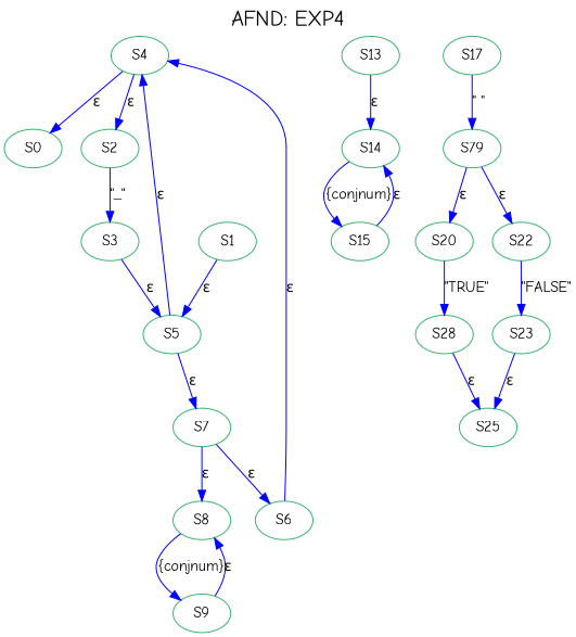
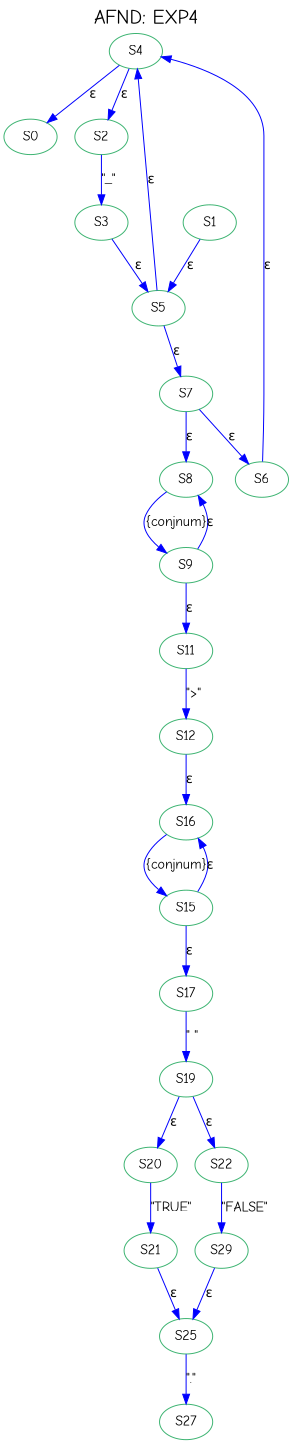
  digraph {
    fontname="Comic Neue"
    fontsize=20
    label="AFND: EXP4"
    labelloc=t
    rankdir=TB
    node [color=mediumseagreen fontname="Comic Neue"]
    edge [color=blue fontname="Comic Neue"]
    n1 [label=S0]
    n2 [label=S1]
    n3 [label=S5]
    n4 [label=S7]
    n5 [label=S2]
    n6 [label=S3]
    n7 [label=S4]
    n8 [label=S6]
    n9 [label=S8]
    n10 [label=S9]
-   n12 [label=S13]
-   n13 [label=S14]
+   n11 [label=S11]
+   n12 [label=S12]
+   n13 [label=S16]
    n14 [label=S15]
    n15 [label=S17]
-   n16 [label=S79]
+   n16 [label=S19]
    n17 [label=S20]
    n18 [label=S22]
-   n19 [label=S28]
-   n20 [label=S23]
+   n19 [label=S21]
+   n20 [label=S29]
    n21 [label=S25]
+   S27
    n2 -> n3 [label="ε"]
    n3 -> n4 [label="ε"]
    n4 -> n8 [label="ε"]
    n4 -> n9 [label="ε"]
    n5 -> n6 [label="\"_\""]
    n6 -> n3 [label="ε"]
    n7 -> n1 [label="ε"]
    n7 -> n3 [dir=back label="ε"]
    n7 -> n5 [label="ε"]
    n8 -> n7 [label="ε"]
    n9 -> n10 [label="{conjnum}"]
    n9 -> n10 [dir=back label="ε"]
+   n10 -> n11 [label="ε"]
+   n11 -> n12 [label="\">\""]
    n12 -> n13 [label="ε"]
    n13 -> n14 [label="{conjnum}"]
    n13 -> n14 [dir=back label="ε"]
+   n14 -> n15 [label="ε"]
    n15 -> n16 [label="\" \""]
    n16 -> n17 [label="ε"]
    n16 -> n18 [label="ε"]
    n17 -> n19 [label="\"TRUE\""]
    n18 -> n20 [label="\"FALSE\""]
    n19 -> n21 [label="ε"]
    n20 -> n21 [label="ε"]
+   n21 -> S27 [label="\".\""]
  }
